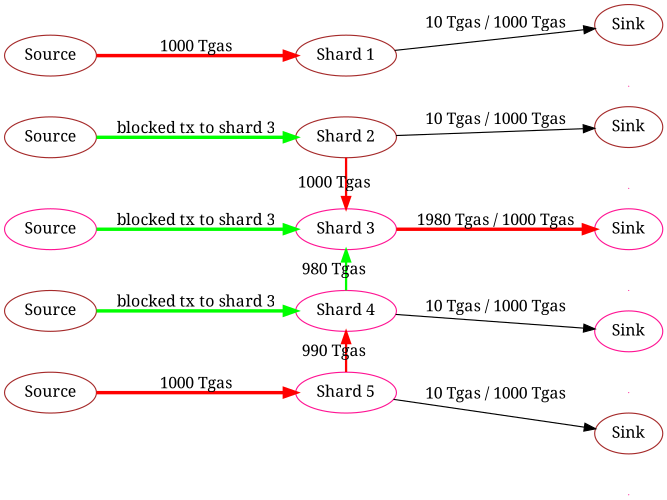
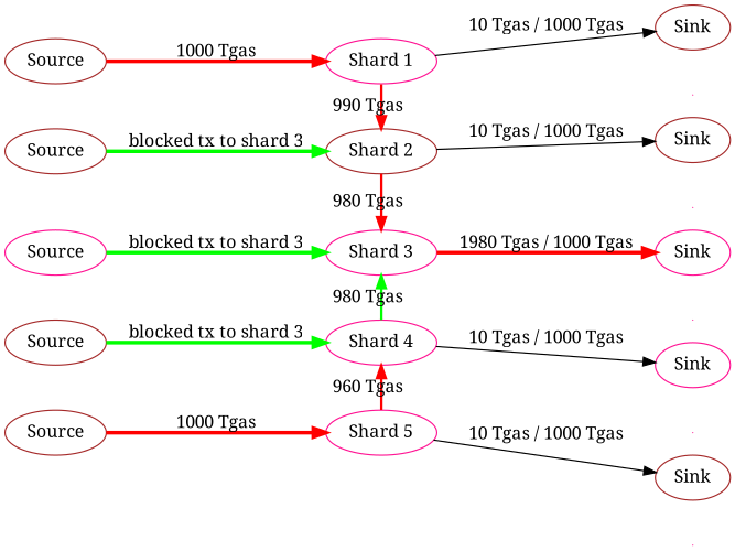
  digraph {
    fontname="Noto Serif"
    rankdir=LR
    node [color=deeppink fontname="Noto Serif" shape=ellipse]
    edge [fontname="Noto Serif" style=invis]
    invisible_sink1 [height=0 shape=point width=0]
    invisible_sink2 [height=0 shape=point width=0]
    invisible_sink3 [height=0 shape=point width=0]
    invisible_sink4 [height=0 shape=point width=0]
    invisible_sink5 [height=0 shape=point width=0]
    n6 [color=brown label=Source]
    n7 [color=brown label=Source]
    n8 [label=Source]
    n9 [color=brown label=Source]
    n10 [color=brown label=Source]
-   n11 [color=brown label="Shard 1"]
+   n11 [label="Shard 1"]
    n12 [color=brown label="Shard 2"]
    n13 [label="Shard 3"]
    n14 [label="Shard 4"]
    n15 [label="Shard 5"]
    n16 [color=brown label=Sink]
    n17 [color=brown label=Sink]
    n18 [label=Sink]
    n19 [label=Sink]
    n20 [color=brown label=Sink]
    subgraph sub_1 {
      invisible_sink1
      invisible_sink2
      invisible_sink3
      invisible_sink4
      invisible_sink5
    }
    subgraph sub_2 {
      rank=same
      n6
      n7
      n8
      n9
      n10
    }
    subgraph sub_3 {
      rank=same
      n11
      n12
      n13
      n14
      n15
    }
    subgraph sub_4 {
      rank=same
      invisible_sink1
      invisible_sink2
      invisible_sink3
      invisible_sink4
      invisible_sink5
      n16
      n17
      n18
      n19
      n20
    }
    subgraph cluster_5 {
      color=lightgrey
      label="Shard 1"
      style=filled
    }
    subgraph cluster_6 {
      color=lightgrey
      label="Shard 2"
      style=filled
    }
    subgraph cluster_7 {
      color=lightgrey
      label="Shard 3"
      style=filled
    }
    subgraph cluster_8 {
      color=lightgrey
      label="Shard 4"
      style=filled
    }
    subgraph cluster_9 {
      color=lightgrey
      label="Shard 5"
      style=filled
    }
    invisible_sink1 -> invisible_sink2
    invisible_sink2 -> invisible_sink3
    invisible_sink3 -> invisible_sink4
    invisible_sink4 -> invisible_sink5
    n6 -> n7
    n6 -> n11 [color=red label="1000 Tgas" penwidth=3 style=""]
    n7 -> n8
    n7 -> n12 [color=green label="blocked tx to shard 3" penwidth=3 style=""]
    n8 -> n9
    n8 -> n13 [color=green label="blocked tx to shard 3" penwidth=3 style=""]
    n9 -> n10
    n9 -> n14 [color=green label="blocked tx to shard 3" penwidth=3 style=""]
    n10 -> n15 [color=red label="1000 Tgas" penwidth=3 style=""]
+   n11 -> n12 [color=red label="990 Tgas" penwidth=2 style=""]
    n11 -> n16 [label="10 Tgas / 1000 Tgas" style=""]
-   n12 -> n13 [color=red label="1000 Tgas" penwidth=2 style=""]
+   n12 -> n13 [color=red label="980 Tgas" penwidth=2 style=""]
    n12 -> n17 [label="10 Tgas / 1000 Tgas" style=""]
    n13 -> n14
    n13 -> n18 [color=red label="1980 Tgas / 1000 Tgas" penwidth=3 style=""]
    n14 -> n13 [color=green label="980 Tgas" penwidth=2 style=""]
    n14 -> n15
    n14 -> n19 [label="10 Tgas / 1000 Tgas" style=""]
-   n15 -> n14 [color=red label="990 Tgas" penwidth=2 style=""]
+   n15 -> n14 [color=red label="960 Tgas" penwidth=2 style=""]
    n15 -> n20 [label="10 Tgas / 1000 Tgas" style=""]
    n16 -> invisible_sink1
    n17 -> invisible_sink2
    n18 -> invisible_sink3
    n19 -> invisible_sink4
    n20 -> invisible_sink5
  }
